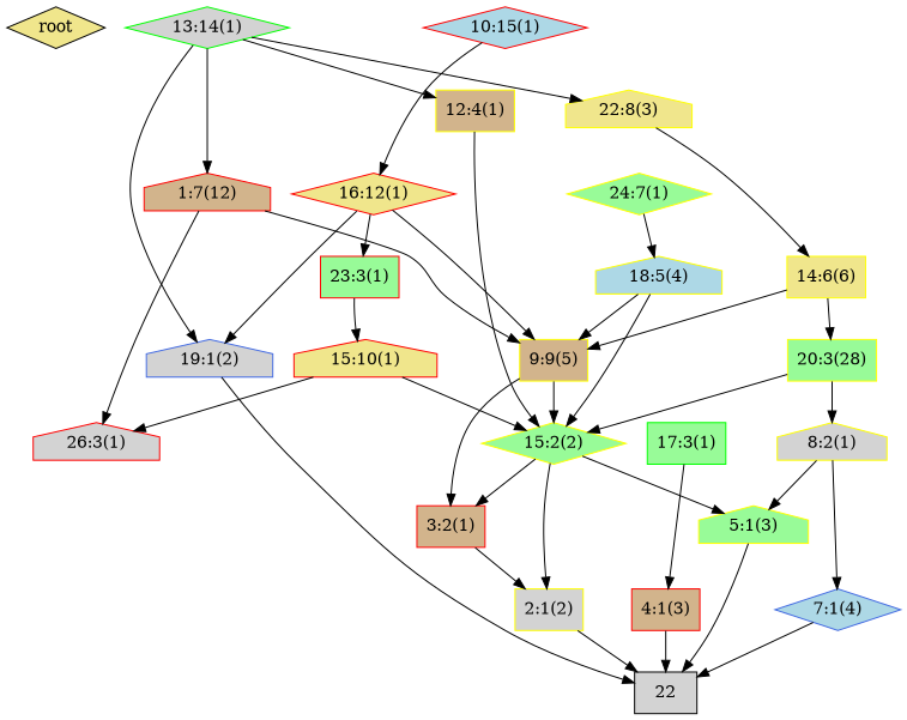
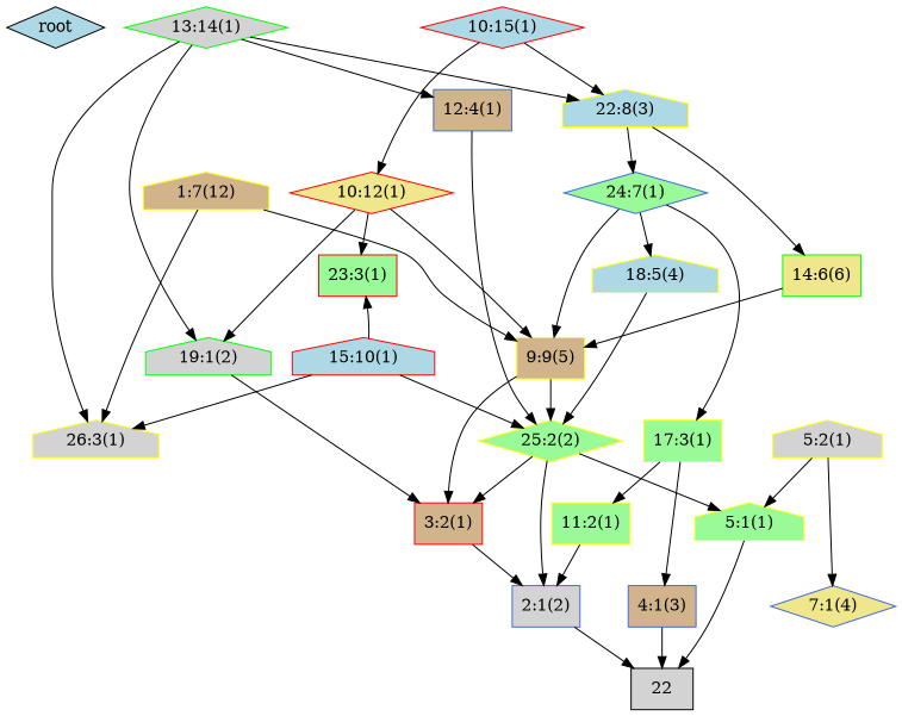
  digraph {
    node [fillcolor=palegreen shape=box style=filled color=yellow]
-   n1 [fillcolor=khaki label=root shape=diamond color=""]
-   n2 [color=red fillcolor=tan label="1:7(12)" shape=house]
+   n1 [fillcolor=lightblue label=root shape=diamond color=""]
+   n2 [fillcolor=tan label="1:7(12)" shape=house]
    n3 [fillcolor=tan label="9:9(5)"]
-   n4 [color=red fillcolor=lightgrey label="26:3(1)" shape=house]
+   n4 [fillcolor=lightgrey label="26:3(1)" shape=house]
    n5 [color=red fillcolor=tan label="3:2(1)"]
-   n6 [label="15:2(2)" shape=diamond]
-   n7 [fillcolor=lightgrey label="2:1(2)"]
+   n6 [label="25:2(2)" shape=diamond]
+   n7 [color=royalblue fillcolor=lightgrey label="2:1(2)"]
    n8 [fillcolor=lightgrey label=22 color=""]
-   n9 [color=red fillcolor=tan label="4:1(3)"]
-   n10 [label="5:1(3)" shape=house]
-   n11 [color=royalblue fillcolor=lightblue label="7:1(4)" shape=diamond]
-   n12 [fillcolor=lightgrey label="8:2(1)" shape=house]
+   n9 [color=royalblue fillcolor=tan label="4:1(3)"]
+   n10 [label="5:1(1)" shape=house]
+   n11 [color=royalblue fillcolor=khaki label="7:1(4)" shape=diamond]
+   n12 [fillcolor=lightgrey label="5:2(1)" shape=house]
    n13 [color=red fillcolor=lightblue label="10:15(1)" shape=diamond]
-   n14 [color=red fillcolor=khaki label="16:12(1)" shape=diamond]
-   n15 [fillcolor=khaki label="22:8(3)" shape=house]
-   n16 [color=royalblue fillcolor=lightgrey label="19:1(2)" shape=house]
+   n14 [color=red fillcolor=khaki label="10:12(1)" shape=diamond]
+   n15 [fillcolor=lightblue label="22:8(3)" shape=house]
+   n16 [color=green fillcolor=lightgrey label="19:1(2)" shape=house]
    n17 [color=red label="23:3(1)"]
-   n18 [fillcolor=khaki label="14:6(6)"]
-   n19 [label="24:7(1)" shape=diamond]
-   n21 [fillcolor=tan label="12:4(1)"]
+   n18 [color=green fillcolor=khaki label="14:6(6)"]
+   n19 [color=royalblue label="24:7(1)" shape=diamond]
+   n20 [label="11:2(1)"]
+   n21 [color=royalblue fillcolor=tan label="12:4(1)"]
    n22 [color=green fillcolor=lightgrey label="13:14(1)" shape=diamond]
-   n23 [label="20:3(28)"]
-   n24 [color=red fillcolor=khaki label="15:10(1)" shape=house]
-   n25 [color=green label="17:3(1)"]
+   n24 [color=red fillcolor=lightblue label="15:10(1)" shape=house]
+   n25 [label="17:3(1)"]
    n26 [fillcolor=lightblue label="18:5(4)" shape=house]
    n2 -> n3
    n2 -> n4
    n3 -> n5
    n3 -> n6
    n5 -> n7
    n6 -> n5
    n6 -> n7
    n6 -> n10
    n7 -> n8
    n9 -> n8
    n10 -> n8
-   n11 -> n8
    n12 -> n10
    n12 -> n11
    n13 -> n14
+   n13 -> n15
    n14 -> n3
    n14 -> n16
    n14 -> n17
    n15 -> n18
-   n16 -> n8
+   n15 -> n19
+   n16 -> n5
    n18 -> n3
-   n18 -> n23
-   n26 -> n3
+   n19 -> n3
+   n19 -> n25
    n19 -> n26
+   n20 -> n7
    n21 -> n6
-   n22 -> n2
+   n22 -> n4
    n22 -> n15
    n22 -> n16
    n22 -> n21
-   n23 -> n6
-   n23 -> n12
    n24 -> n4
    n24 -> n6
-   n17 -> n24
+   n24 -> n17
    n25 -> n9
+   n25 -> n20
    n26 -> n6
  }
